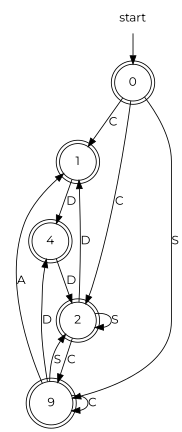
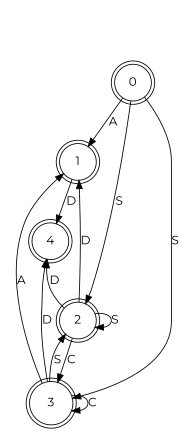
  digraph {
    fontname=Montserrat
    rankdir=TB
    node [fontname=Montserrat shape=doublecircle]
    edge [fontname=Montserrat]
    0
    1
    2
-   3 [label=9]
+   3
    4
-   start [shape=plaintext]
-   0 -> 1 [label=C]
-   0 -> 2 [label=C]
+   0 -> 1 [label=A]
+   0 -> 2 [label=S]
    0 -> 3 [label=S]
    1 -> 4 [label=D]
    2 -> 1 [label=D]
    2 -> 2 [label=S]
    2 -> 3 [label=C]
-   4 -> 2 [label=D]
+   2 -> 4 [label=D]
    3 -> 1 [label=A]
    3 -> 2 [label=S]
    3 -> 3 [label=C]
    3 -> 4 [label=D]
-   start -> 0
  }
